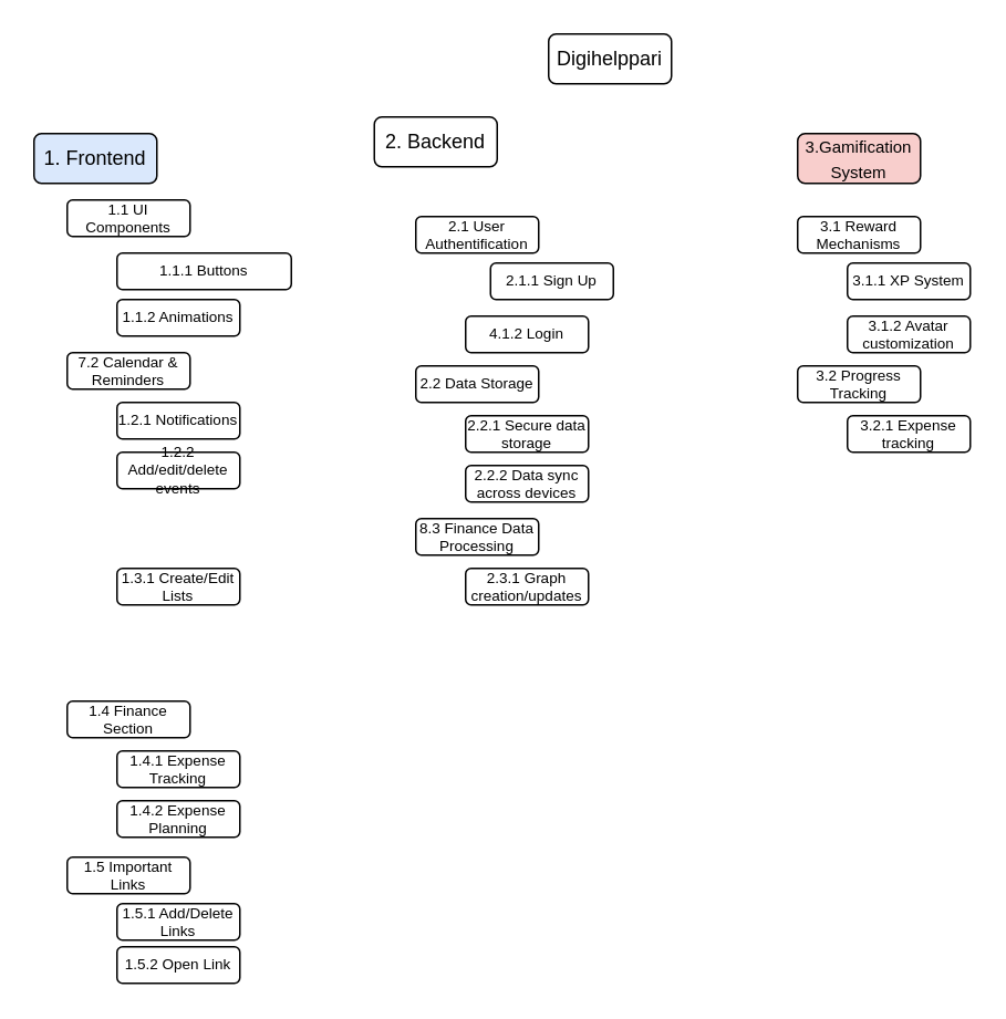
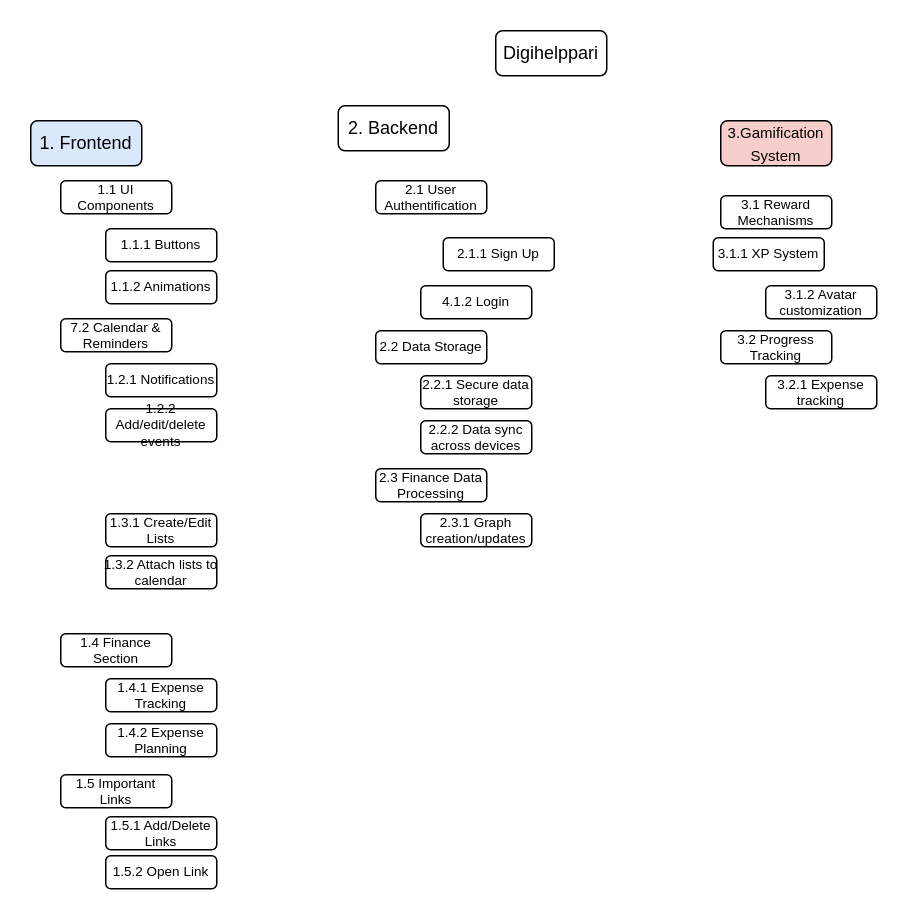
  <mxCell id="0" />
  <mxCell id="1" parent="0" />
  <mxCell id="2" value="Digihelppari" style="rounded=1;whiteSpace=wrap;html=1;" vertex="1" parent="1"><mxGeometry x="330" y="20" width="74" height="30" as="geometry" /></mxCell>
  <mxCell id="3" value="1. Frontend" style="rounded=1;whiteSpace=wrap;html=1;fillColor=#dae8fc;" vertex="1" parent="1"><mxGeometry x="20" y="80" width="74" height="30" as="geometry" /></mxCell>
  <mxCell id="4" value="2. Backend" style="rounded=1;whiteSpace=wrap;html=1;" vertex="1" parent="1"><mxGeometry x="225" y="70" width="74" height="30" as="geometry" /></mxCell>
  <mxCell id="5" value="&lt;font style=&quot;font-size: 10px;&quot;&gt;3.Gamification System&lt;/font&gt;" style="rounded=1;whiteSpace=wrap;html=1;fillColor=#f8cecc;" vertex="1" parent="1"><mxGeometry x="480" y="80" width="74" height="30" as="geometry" /></mxCell>
  <mxCell id="6" value="&lt;font&gt;1.1 UI Components&lt;/font&gt;" style="rounded=1;whiteSpace=wrap;html=1;fontSize=9;" vertex="1" parent="1"><mxGeometry x="40" y="120" width="74" height="22" as="geometry" /></mxCell>
- <mxCell id="7" value="&lt;font&gt;1.1.1 Buttons&lt;/font&gt;" style="rounded=1;whiteSpace=wrap;html=1;spacing=0;fontSize=9;" vertex="1" parent="1"><mxGeometry x="70" y="152" width="105" height="22" as="geometry" /></mxCell>
+ <mxCell id="7" value="&lt;font&gt;1.1.1 Buttons&lt;/font&gt;" style="rounded=1;whiteSpace=wrap;html=1;spacing=0;fontSize=9;" vertex="1" parent="1"><mxGeometry x="70" y="152" width="74" height="22" as="geometry" /></mxCell>
  <mxCell id="8" value="&lt;font&gt;1.1.2 Animations&lt;/font&gt;" style="rounded=1;whiteSpace=wrap;html=1;strokeWidth=1;spacing=0;fontSize=9;" vertex="1" parent="1"><mxGeometry x="70" y="180" width="74" height="22" as="geometry" /></mxCell>
  <mxCell id="9" value="&lt;font&gt;7.2 Calendar &amp;amp; Reminders&lt;font&gt;&lt;br&gt;&lt;/font&gt;&lt;/font&gt;" style="rounded=1;whiteSpace=wrap;html=1;spacing=0;fontSize=9;" vertex="1" parent="1"><mxGeometry x="40" y="212" width="74" height="22" as="geometry" /></mxCell>
  <mxCell id="10" value="&lt;font&gt;1.4 Finance Section&lt;/font&gt;" style="rounded=1;whiteSpace=wrap;html=1;spacing=0;fontSize=9;" vertex="1" parent="1"><mxGeometry x="40" y="422" width="74" height="22" as="geometry" /></mxCell>
  <mxCell id="11" value="&lt;font&gt;1.5 Important Links&lt;/font&gt;" style="rounded=1;whiteSpace=wrap;html=1;spacing=0;fontSize=9;" vertex="1" parent="1"><mxGeometry x="40" y="516" width="74" height="22" as="geometry" /></mxCell>
- <mxCell id="12" value="&lt;font&gt;2.1 User Authentification&lt;/font&gt;" style="rounded=1;whiteSpace=wrap;html=1;spacing=0;fontSize=9;" vertex="1" parent="1"><mxGeometry x="250" y="130" width="74" height="22" as="geometry" /></mxCell>
+ <mxCell id="12" value="&lt;font&gt;2.1 User Authentification&lt;/font&gt;" style="rounded=1;whiteSpace=wrap;html=1;spacing=0;fontSize=9;" vertex="1" parent="1"><mxGeometry x="250" y="120" width="74" height="22" as="geometry" /></mxCell>
  <mxCell id="13" value="&lt;font&gt;2.2 Data Storage&lt;/font&gt;" style="rounded=1;whiteSpace=wrap;html=1;spacing=0;fontSize=9;" vertex="1" parent="1"><mxGeometry x="250" y="220" width="74" height="22" as="geometry" /></mxCell>
- <mxCell id="14" value="&lt;font&gt;8.3 Finance Data Processing&lt;/font&gt;" style="rounded=1;whiteSpace=wrap;html=1;spacing=0;fontSize=9;" vertex="1" parent="1"><mxGeometry x="250" y="312" width="74" height="22" as="geometry" /></mxCell>
+ <mxCell id="14" value="&lt;font&gt;2.3 Finance Data Processing&lt;/font&gt;" style="rounded=1;whiteSpace=wrap;html=1;spacing=0;fontSize=9;" vertex="1" parent="1"><mxGeometry x="250" y="312" width="74" height="22" as="geometry" /></mxCell>
  <mxCell id="15" value="&lt;font&gt;3.1 Reward Mechanisms&lt;/font&gt;" style="rounded=1;whiteSpace=wrap;html=1;fontSize=9;" vertex="1" parent="1"><mxGeometry x="480" y="130" width="74" height="22" as="geometry" /></mxCell>
  <mxCell id="16" value="&lt;font&gt;3.2 Progress Tracking&lt;/font&gt;" style="rounded=1;whiteSpace=wrap;html=1;spacing=0;fontSize=9;" vertex="1" parent="1"><mxGeometry x="480" y="220" width="74" height="22" as="geometry" /></mxCell>
  <mxCell id="17" value="1.2.1 Notifications" style="rounded=1;whiteSpace=wrap;html=1;spacing=0;fontSize=9;" vertex="1" parent="1"><mxGeometry x="70" y="242" width="74" height="22" as="geometry" /></mxCell>
  <mxCell id="18" value="1.2.2 Add/edit/delete events" style="rounded=1;whiteSpace=wrap;html=1;spacing=0;fontSize=9;" vertex="1" parent="1"><mxGeometry x="70" y="272" width="74" height="22" as="geometry" /></mxCell>
  <mxCell id="19" value="1.3.1 Create/Edit Lists" style="rounded=1;whiteSpace=wrap;html=1;spacing=0;fontSize=9;" vertex="1" parent="1"><mxGeometry x="70" y="342" width="74" height="22" as="geometry" /></mxCell>
+ <mxCell id="20" value="1.3.2 Attach lists to calendar" style="rounded=1;whiteSpace=wrap;html=1;spacing=0;fontSize=9;" vertex="1" parent="1"><mxGeometry x="70" y="370" width="74" height="22" as="geometry" /></mxCell>
  <mxCell id="21" value="1.4.1 Expense Tracking" style="rounded=1;whiteSpace=wrap;html=1;spacing=0;fontSize=9;" vertex="1" parent="1"><mxGeometry x="70" y="452" width="74" height="22" as="geometry" /></mxCell>
  <mxCell id="22" value="1.4.2 Expense Planning" style="rounded=1;whiteSpace=wrap;html=1;spacing=0;fontSize=9;" vertex="1" parent="1"><mxGeometry x="70" y="482" width="74" height="22" as="geometry" /></mxCell>
  <mxCell id="23" value="1.5.1 Add/Delete Links" style="rounded=1;whiteSpace=wrap;html=1;spacing=0;fontSize=9;" vertex="1" parent="1"><mxGeometry x="70" y="544" width="74" height="22" as="geometry" /></mxCell>
  <mxCell id="24" value="1.5.2 Open Link" style="rounded=1;whiteSpace=wrap;html=1;spacing=0;fontSize=9;" vertex="1" parent="1"><mxGeometry x="70" y="570" width="74" height="22" as="geometry" /></mxCell>
  <mxCell id="25" value="2.1.1 Sign Up" style="rounded=1;whiteSpace=wrap;html=1;spacing=0;fontSize=9;" vertex="1" parent="1"><mxGeometry x="295" y="158" width="74" height="22" as="geometry" /></mxCell>
  <mxCell id="26" value="4.1.2 Login" style="rounded=1;whiteSpace=wrap;html=1;spacing=0;fontSize=9;" vertex="1" parent="1"><mxGeometry x="280" y="190" width="74" height="22" as="geometry" /></mxCell>
  <mxCell id="27" value="&lt;font&gt;2.2.1 Secure data storage&lt;/font&gt;" style="rounded=1;whiteSpace=wrap;html=1;spacing=0;fontSize=9;" vertex="1" parent="1"><mxGeometry x="280" y="250" width="74" height="22" as="geometry" /></mxCell>
  <mxCell id="28" value="2.2.2 Data sync across devices" style="rounded=1;whiteSpace=wrap;html=1;spacing=0;fontSize=9;" vertex="1" parent="1"><mxGeometry x="280" y="280" width="74" height="22" as="geometry" /></mxCell>
  <mxCell id="29" value="2.3.1 Graph creation/updates " style="rounded=1;whiteSpace=wrap;html=1;spacing=0;fontSize=9;" vertex="1" parent="1"><mxGeometry x="280" y="342" width="74" height="22" as="geometry" /></mxCell>
  <mxCell id="30" value="3.2.1 Expense tracking" style="rounded=1;whiteSpace=wrap;html=1;spacing=0;fontSize=9;" vertex="1" parent="1"><mxGeometry x="510" y="250" width="74" height="22" as="geometry" /></mxCell>
- <mxCell id="31" value="3.1.1 XP System" style="rounded=1;whiteSpace=wrap;html=1;spacing=0;fontSize=9;" vertex="1" parent="1"><mxGeometry x="510" y="158" width="74" height="22" as="geometry" /></mxCell>
+ <mxCell id="31" value="3.1.1 XP System" style="rounded=1;whiteSpace=wrap;html=1;spacing=0;fontSize=9;" vertex="1" parent="1"><mxGeometry x="475" y="158" width="74" height="22" as="geometry" /></mxCell>
  <mxCell id="32" value="3.1.2 Avatar customization" style="rounded=1;whiteSpace=wrap;html=1;spacing=0;fontSize=9;" vertex="1" parent="1"><mxGeometry x="510" y="190" width="74" height="22" as="geometry" /></mxCell>
